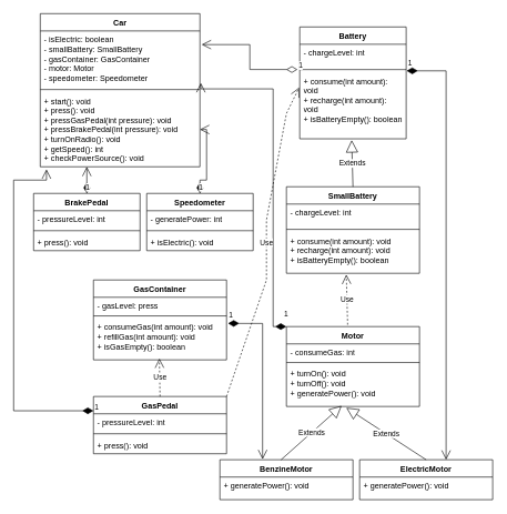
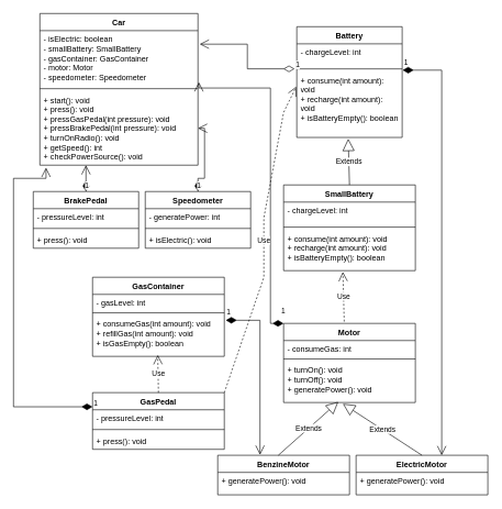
  <mxCell id="0" />
  <mxCell id="1" parent="0" />
  <mxCell id="2" value="Car" style="swimlane;fontStyle=1;align=center;verticalAlign=top;childLayout=stackLayout;horizontal=1;startSize=26;horizontalStack=0;resizeParent=1;resizeParentMax=0;resizeLast=0;collapsible=1;marginBottom=0;whiteSpace=wrap;html=1;" parent="1" vertex="1"><mxGeometry x="60" y="20" width="240" height="230" as="geometry" /></mxCell>
  <mxCell id="3" value="-&amp;nbsp;isElectric: boolean  &lt;br&gt;- smallBattery: SmallBattery&lt;br&gt;- gasContainer: GasContainer&lt;br&gt;- motor: Motor &lt;br&gt;- speedometer: Speedometer" style="text;strokeColor=none;fillColor=none;align=left;verticalAlign=top;spacingLeft=4;spacingRight=4;overflow=hidden;rotatable=0;points=[[0,0.5],[1,0.5]];portConstraint=eastwest;whiteSpace=wrap;html=1;" parent="2" vertex="1"><mxGeometry y="26" width="240" height="84" as="geometry" /></mxCell>
  <mxCell id="4" value="" style="line;strokeWidth=1;fillColor=none;align=left;verticalAlign=middle;spacingTop=-1;spacingLeft=3;spacingRight=3;rotatable=0;labelPosition=right;points=[];portConstraint=eastwest;strokeColor=inherit;" parent="2" vertex="1"><mxGeometry y="110" width="240" height="8" as="geometry" /></mxCell>
  <mxCell id="5" value="+ start(): void  &lt;br&gt;+ press(): void&lt;br&gt;+ pressGasPedal(int pressure): void&lt;br&gt;+ pressBrakePedal(int pressure): void&lt;br&gt;+ turnOnRadio(): void&lt;br&gt;+ getSpeed(): int &lt;br&gt;+ checkPowerSource(): void" style="text;strokeColor=none;fillColor=none;align=left;verticalAlign=top;spacingLeft=4;spacingRight=4;overflow=hidden;rotatable=0;points=[[0,0.5],[1,0.5]];portConstraint=eastwest;whiteSpace=wrap;html=1;" parent="2" vertex="1"><mxGeometry y="118" width="240" height="112" as="geometry" /></mxCell>
  <mxCell id="6" value="Battery" style="swimlane;fontStyle=1;align=center;verticalAlign=top;childLayout=stackLayout;horizontal=1;startSize=26;horizontalStack=0;resizeParent=1;resizeParentMax=0;resizeLast=0;collapsible=1;marginBottom=0;whiteSpace=wrap;html=1;" parent="1" vertex="1"><mxGeometry x="450" y="40" width="160" height="168" as="geometry" /></mxCell>
  <mxCell id="7" value="- chargeLevel: int" style="text;strokeColor=none;fillColor=none;align=left;verticalAlign=top;spacingLeft=4;spacingRight=4;overflow=hidden;rotatable=0;points=[[0,0.5],[1,0.5]];portConstraint=eastwest;whiteSpace=wrap;html=1;" parent="6" vertex="1"><mxGeometry y="26" width="160" height="34" as="geometry" /></mxCell>
  <mxCell id="8" value="" style="line;strokeWidth=1;fillColor=none;align=left;verticalAlign=middle;spacingTop=-1;spacingLeft=3;spacingRight=3;rotatable=0;labelPosition=right;points=[];portConstraint=eastwest;strokeColor=inherit;" parent="6" vertex="1"><mxGeometry y="60" width="160" height="8" as="geometry" /></mxCell>
  <mxCell id="9" value="+ consume(int amount): void&lt;br style=&quot;border-color: var(--border-color);&quot;&gt;+ recharge(int amount): void&lt;br style=&quot;border-color: var(--border-color);&quot;&gt;+ isBatteryEmpty(): boolean" style="text;strokeColor=none;fillColor=none;align=left;verticalAlign=top;spacingLeft=4;spacingRight=4;overflow=hidden;rotatable=0;points=[[0,0.5],[1,0.5]];portConstraint=eastwest;whiteSpace=wrap;html=1;" parent="6" vertex="1"><mxGeometry y="68" width="160" height="100" as="geometry" /></mxCell>
  <mxCell id="10" value="SmallBattery" style="swimlane;fontStyle=1;align=center;verticalAlign=top;childLayout=stackLayout;horizontal=1;startSize=26;horizontalStack=0;resizeParent=1;resizeParentMax=0;resizeLast=0;collapsible=1;marginBottom=0;whiteSpace=wrap;html=1;" parent="1" vertex="1"><mxGeometry x="430" y="280" width="200" height="130" as="geometry" /></mxCell>
  <mxCell id="11" value="- chargeLevel: int" style="text;strokeColor=none;fillColor=none;align=left;verticalAlign=top;spacingLeft=4;spacingRight=4;overflow=hidden;rotatable=0;points=[[0,0.5],[1,0.5]];portConstraint=eastwest;whiteSpace=wrap;html=1;" parent="10" vertex="1"><mxGeometry y="26" width="200" height="34" as="geometry" /></mxCell>
  <mxCell id="12" value="" style="line;strokeWidth=1;fillColor=none;align=left;verticalAlign=middle;spacingTop=-1;spacingLeft=3;spacingRight=3;rotatable=0;labelPosition=right;points=[];portConstraint=eastwest;strokeColor=inherit;" parent="10" vertex="1"><mxGeometry y="60" width="200" height="8" as="geometry" /></mxCell>
  <mxCell id="13" value="+ consume(int amount): void&lt;br style=&quot;border-color: var(--border-color);&quot;&gt;+ recharge(int amount): void&lt;br style=&quot;border-color: var(--border-color);&quot;&gt;+ isBatteryEmpty(): boolean" style="text;strokeColor=none;fillColor=none;align=left;verticalAlign=top;spacingLeft=4;spacingRight=4;overflow=hidden;rotatable=0;points=[[0,0.5],[1,0.5]];portConstraint=eastwest;whiteSpace=wrap;html=1;" parent="10" vertex="1"><mxGeometry y="68" width="200" height="62" as="geometry" /></mxCell>
  <mxCell id="14" value="Extends" style="endArrow=block;endSize=16;endFill=0;html=1;rounded=0;exitX=0.5;exitY=0;exitDx=0;exitDy=0;entryX=0.488;entryY=1.02;entryDx=0;entryDy=0;entryPerimeter=0;" parent="1" source="10" target="9" edge="1"><mxGeometry width="160" relative="1" as="geometry"><mxPoint x="300" y="330" as="sourcePoint" /><mxPoint x="460" y="330" as="targetPoint" /></mxGeometry></mxCell>
  <mxCell id="15" value="Motor" style="swimlane;fontStyle=1;align=center;verticalAlign=top;childLayout=stackLayout;horizontal=1;startSize=26;horizontalStack=0;resizeParent=1;resizeParentMax=0;resizeLast=0;collapsible=1;marginBottom=0;whiteSpace=wrap;html=1;" parent="1" vertex="1"><mxGeometry x="430" y="490" width="200" height="120" as="geometry" /></mxCell>
  <mxCell id="16" value="- consumeGas: int" style="text;strokeColor=none;fillColor=none;align=left;verticalAlign=top;spacingLeft=4;spacingRight=4;overflow=hidden;rotatable=0;points=[[0,0.5],[1,0.5]];portConstraint=eastwest;whiteSpace=wrap;html=1;" parent="15" vertex="1"><mxGeometry y="26" width="200" height="24" as="geometry" /></mxCell>
  <mxCell id="17" value="" style="line;strokeWidth=1;fillColor=none;align=left;verticalAlign=middle;spacingTop=-1;spacingLeft=3;spacingRight=3;rotatable=0;labelPosition=right;points=[];portConstraint=eastwest;strokeColor=inherit;" parent="15" vertex="1"><mxGeometry y="50" width="200" height="8" as="geometry" /></mxCell>
  <mxCell id="18" value="+ turnOn(): void&lt;br style=&quot;border-color: var(--border-color);&quot;&gt;+ turnOff(): void&lt;br style=&quot;border-color: var(--border-color);&quot;&gt;+ generatePower(): void" style="text;strokeColor=none;fillColor=none;align=left;verticalAlign=top;spacingLeft=4;spacingRight=4;overflow=hidden;rotatable=0;points=[[0,0.5],[1,0.5]];portConstraint=eastwest;whiteSpace=wrap;html=1;" parent="15" vertex="1"><mxGeometry y="58" width="200" height="62" as="geometry" /></mxCell>
  <mxCell id="19" value="Use" style="endArrow=open;endSize=12;dashed=1;html=1;rounded=0;exitX=0.46;exitY=-0.023;exitDx=0;exitDy=0;exitPerimeter=0;entryX=0.45;entryY=1.032;entryDx=0;entryDy=0;entryPerimeter=0;" parent="1" source="15" target="13" edge="1"><mxGeometry width="160" relative="1" as="geometry"><mxPoint x="310" y="430" as="sourcePoint" /><mxPoint x="470" y="430" as="targetPoint" /></mxGeometry></mxCell>
  <mxCell id="20" value="GasContainer" style="swimlane;fontStyle=1;align=center;verticalAlign=top;childLayout=stackLayout;horizontal=1;startSize=26;horizontalStack=0;resizeParent=1;resizeParentMax=0;resizeLast=0;collapsible=1;marginBottom=0;whiteSpace=wrap;html=1;" parent="1" vertex="1"><mxGeometry x="140" y="420" width="200" height="120" as="geometry" /></mxCell>
- <mxCell id="21" value="- gasLevel: press" style="text;strokeColor=none;fillColor=none;align=left;verticalAlign=top;spacingLeft=4;spacingRight=4;overflow=hidden;rotatable=0;points=[[0,0.5],[1,0.5]];portConstraint=eastwest;whiteSpace=wrap;html=1;" parent="20" vertex="1"><mxGeometry y="26" width="200" height="24" as="geometry" /></mxCell>
+ <mxCell id="21" value="- gasLevel: int" style="text;strokeColor=none;fillColor=none;align=left;verticalAlign=top;spacingLeft=4;spacingRight=4;overflow=hidden;rotatable=0;points=[[0,0.5],[1,0.5]];portConstraint=eastwest;whiteSpace=wrap;html=1;" parent="20" vertex="1"><mxGeometry y="26" width="200" height="24" as="geometry" /></mxCell>
  <mxCell id="22" value="" style="line;strokeWidth=1;fillColor=none;align=left;verticalAlign=middle;spacingTop=-1;spacingLeft=3;spacingRight=3;rotatable=0;labelPosition=right;points=[];portConstraint=eastwest;strokeColor=inherit;" parent="20" vertex="1"><mxGeometry y="50" width="200" height="8" as="geometry" /></mxCell>
  <mxCell id="23" value="+ consumeGas(int amount): void&lt;br style=&quot;border-color: var(--border-color);&quot;&gt;+ refillGas(int amount): void&lt;br style=&quot;border-color: var(--border-color);&quot;&gt;+ isGasEmpty(): boolean" style="text;strokeColor=none;fillColor=none;align=left;verticalAlign=top;spacingLeft=4;spacingRight=4;overflow=hidden;rotatable=0;points=[[0,0.5],[1,0.5]];portConstraint=eastwest;whiteSpace=wrap;html=1;" parent="20" vertex="1"><mxGeometry y="58" width="200" height="62" as="geometry" /></mxCell>
  <mxCell id="24" value="GasPedal" style="swimlane;fontStyle=1;align=center;verticalAlign=top;childLayout=stackLayout;horizontal=1;startSize=26;horizontalStack=0;resizeParent=1;resizeParentMax=0;resizeLast=0;collapsible=1;marginBottom=0;whiteSpace=wrap;html=1;" parent="1" vertex="1"><mxGeometry x="140" y="595" width="200" height="86" as="geometry" /></mxCell>
  <mxCell id="25" value="- pressureLevel: int" style="text;strokeColor=none;fillColor=none;align=left;verticalAlign=top;spacingLeft=4;spacingRight=4;overflow=hidden;rotatable=0;points=[[0,0.5],[1,0.5]];portConstraint=eastwest;whiteSpace=wrap;html=1;" parent="24" vertex="1"><mxGeometry y="26" width="200" height="26" as="geometry" /></mxCell>
  <mxCell id="26" value="" style="line;strokeWidth=1;fillColor=none;align=left;verticalAlign=middle;spacingTop=-1;spacingLeft=3;spacingRight=3;rotatable=0;labelPosition=right;points=[];portConstraint=eastwest;strokeColor=inherit;" parent="24" vertex="1"><mxGeometry y="52" width="200" height="8" as="geometry" /></mxCell>
  <mxCell id="27" value="+ press(): void" style="text;strokeColor=none;fillColor=none;align=left;verticalAlign=top;spacingLeft=4;spacingRight=4;overflow=hidden;rotatable=0;points=[[0,0.5],[1,0.5]];portConstraint=eastwest;whiteSpace=wrap;html=1;" parent="24" vertex="1"><mxGeometry y="60" width="200" height="26" as="geometry" /></mxCell>
  <mxCell id="28" value="Use" style="endArrow=open;endSize=12;dashed=1;html=1;rounded=0;exitX=0.5;exitY=0;exitDx=0;exitDy=0;entryX=0.495;entryY=0.968;entryDx=0;entryDy=0;entryPerimeter=0;" parent="1" source="24" target="23" edge="1"><mxGeometry width="160" relative="1" as="geometry"><mxPoint x="310" y="430" as="sourcePoint" /><mxPoint x="470" y="430" as="targetPoint" /></mxGeometry></mxCell>
  <mxCell id="29" value="BenzineMotor" style="swimlane;fontStyle=1;align=center;verticalAlign=top;childLayout=stackLayout;horizontal=1;startSize=26;horizontalStack=0;resizeParent=1;resizeParentMax=0;resizeLast=0;collapsible=1;marginBottom=0;whiteSpace=wrap;html=1;" parent="1" vertex="1"><mxGeometry x="330" y="690" width="200" height="60" as="geometry" /></mxCell>
  <mxCell id="30" value="+ generatePower(): void&lt;span style=&quot;white-space: pre;&quot;&gt;&#09;&lt;/span&gt;" style="text;strokeColor=none;fillColor=none;align=left;verticalAlign=top;spacingLeft=4;spacingRight=4;overflow=hidden;rotatable=0;points=[[0,0.5],[1,0.5]];portConstraint=eastwest;whiteSpace=wrap;html=1;" parent="29" vertex="1"><mxGeometry y="26" width="200" height="34" as="geometry" /></mxCell>
  <mxCell id="31" value="ElectricMotor" style="swimlane;fontStyle=1;align=center;verticalAlign=top;childLayout=stackLayout;horizontal=1;startSize=26;horizontalStack=0;resizeParent=1;resizeParentMax=0;resizeLast=0;collapsible=1;marginBottom=0;whiteSpace=wrap;html=1;" parent="1" vertex="1"><mxGeometry x="540" y="690" width="200" height="60" as="geometry" /></mxCell>
  <mxCell id="32" value="+ generatePower(): void" style="text;strokeColor=none;fillColor=none;align=left;verticalAlign=top;spacingLeft=4;spacingRight=4;overflow=hidden;rotatable=0;points=[[0,0.5],[1,0.5]];portConstraint=eastwest;whiteSpace=wrap;html=1;" parent="31" vertex="1"><mxGeometry y="26" width="200" height="34" as="geometry" /></mxCell>
  <mxCell id="33" value="Extends" style="endArrow=block;endSize=16;endFill=0;html=1;rounded=0;exitX=0.46;exitY=0;exitDx=0;exitDy=0;exitPerimeter=0;entryX=0.415;entryY=0.984;entryDx=0;entryDy=0;entryPerimeter=0;" parent="1" source="29" target="18" edge="1"><mxGeometry width="160" relative="1" as="geometry"><mxPoint x="310" y="580" as="sourcePoint" /><mxPoint x="470" y="580" as="targetPoint" /></mxGeometry></mxCell>
  <mxCell id="34" value="Extends" style="endArrow=block;endSize=16;endFill=0;html=1;rounded=0;exitX=0.5;exitY=0;exitDx=0;exitDy=0;entryX=0.45;entryY=1.032;entryDx=0;entryDy=0;entryPerimeter=0;" parent="1" source="31" target="18" edge="1"><mxGeometry width="160" relative="1" as="geometry"><mxPoint x="432" y="673" as="sourcePoint" /><mxPoint x="523" y="619" as="targetPoint" /></mxGeometry></mxCell>
  <mxCell id="35" value="BrakePedal" style="swimlane;fontStyle=1;align=center;verticalAlign=top;childLayout=stackLayout;horizontal=1;startSize=26;horizontalStack=0;resizeParent=1;resizeParentMax=0;resizeLast=0;collapsible=1;marginBottom=0;whiteSpace=wrap;html=1;" parent="1" vertex="1"><mxGeometry x="50" y="290" width="160" height="86" as="geometry" /></mxCell>
  <mxCell id="36" value="-&amp;nbsp;pressureLevel: int&lt;span style=&quot;white-space: pre;&quot;&gt;&#09;&lt;/span&gt;" style="text;strokeColor=none;fillColor=none;align=left;verticalAlign=top;spacingLeft=4;spacingRight=4;overflow=hidden;rotatable=0;points=[[0,0.5],[1,0.5]];portConstraint=eastwest;whiteSpace=wrap;html=1;" parent="35" vertex="1"><mxGeometry y="26" width="160" height="26" as="geometry" /></mxCell>
  <mxCell id="37" value="" style="line;strokeWidth=1;fillColor=none;align=left;verticalAlign=middle;spacingTop=-1;spacingLeft=3;spacingRight=3;rotatable=0;labelPosition=right;points=[];portConstraint=eastwest;strokeColor=inherit;" parent="35" vertex="1"><mxGeometry y="52" width="160" height="8" as="geometry" /></mxCell>
  <mxCell id="38" value="+ press(): void" style="text;strokeColor=none;fillColor=none;align=left;verticalAlign=top;spacingLeft=4;spacingRight=4;overflow=hidden;rotatable=0;points=[[0,0.5],[1,0.5]];portConstraint=eastwest;whiteSpace=wrap;html=1;" parent="35" vertex="1"><mxGeometry y="60" width="160" height="26" as="geometry" /></mxCell>
  <mxCell id="39" value="Speedometer" style="swimlane;fontStyle=1;align=center;verticalAlign=top;childLayout=stackLayout;horizontal=1;startSize=26;horizontalStack=0;resizeParent=1;resizeParentMax=0;resizeLast=0;collapsible=1;marginBottom=0;whiteSpace=wrap;html=1;" parent="1" vertex="1"><mxGeometry x="220" y="290" width="160" height="86" as="geometry" /></mxCell>
  <mxCell id="40" value="- generatePower: int" style="text;strokeColor=none;fillColor=none;align=left;verticalAlign=top;spacingLeft=4;spacingRight=4;overflow=hidden;rotatable=0;points=[[0,0.5],[1,0.5]];portConstraint=eastwest;whiteSpace=wrap;html=1;" parent="39" vertex="1"><mxGeometry y="26" width="160" height="26" as="geometry" /></mxCell>
  <mxCell id="41" value="" style="line;strokeWidth=1;fillColor=none;align=left;verticalAlign=middle;spacingTop=-1;spacingLeft=3;spacingRight=3;rotatable=0;labelPosition=right;points=[];portConstraint=eastwest;strokeColor=inherit;" parent="39" vertex="1"><mxGeometry y="52" width="160" height="8" as="geometry" /></mxCell>
  <mxCell id="42" value="+ isElectric(): void" style="text;strokeColor=none;fillColor=none;align=left;verticalAlign=top;spacingLeft=4;spacingRight=4;overflow=hidden;rotatable=0;points=[[0,0.5],[1,0.5]];portConstraint=eastwest;whiteSpace=wrap;html=1;" parent="39" vertex="1"><mxGeometry y="60" width="160" height="26" as="geometry" /></mxCell>
  <mxCell id="43" value="1" style="endArrow=open;html=1;endSize=12;startArrow=diamondThin;startSize=14;startFill=0;edgeStyle=orthogonalEdgeStyle;align=left;verticalAlign=bottom;rounded=0;entryX=1.011;entryY=0.244;entryDx=0;entryDy=0;entryPerimeter=0;exitX=-0.021;exitY=-0.041;exitDx=0;exitDy=0;exitPerimeter=0;" parent="1" source="9" target="3" edge="1"><mxGeometry x="-1" y="3" relative="1" as="geometry"><mxPoint x="380" y="140" as="sourcePoint" /><mxPoint x="540" y="140" as="targetPoint" /></mxGeometry></mxCell>
  <mxCell id="44" value="1" style="endArrow=open;html=1;endSize=12;startArrow=diamondThin;startSize=14;startFill=1;edgeStyle=orthogonalEdgeStyle;align=left;verticalAlign=bottom;rounded=0;exitX=1.004;exitY=-0.021;exitDx=0;exitDy=0;exitPerimeter=0;" parent="1" source="9" target="31" edge="1"><mxGeometry x="-1" y="3" relative="1" as="geometry"><mxPoint x="430" y="520" as="sourcePoint" /><mxPoint x="590" y="520" as="targetPoint" /><Array as="points"><mxPoint x="670" y="106" /></Array></mxGeometry></mxCell>
  <mxCell id="45" value="1" style="endArrow=open;html=1;endSize=12;startArrow=diamondThin;startSize=14;startFill=1;edgeStyle=orthogonalEdgeStyle;align=left;verticalAlign=bottom;rounded=0;exitX=0.5;exitY=0;exitDx=0;exitDy=0;" parent="1" source="35" target="5" edge="1"><mxGeometry x="-1" y="3" relative="1" as="geometry"><mxPoint x="170" y="360" as="sourcePoint" /><mxPoint x="590" y="520" as="targetPoint" /><Array as="points"><mxPoint x="160" y="250" /><mxPoint x="160" y="250" /></Array></mxGeometry></mxCell>
  <mxCell id="46" value="1" style="endArrow=open;html=1;endSize=12;startArrow=diamondThin;startSize=14;startFill=1;edgeStyle=orthogonalEdgeStyle;align=left;verticalAlign=bottom;rounded=0;exitX=0.5;exitY=0;exitDx=0;exitDy=0;entryX=1;entryY=0.5;entryDx=0;entryDy=0;" parent="1" source="39" target="5" edge="1"><mxGeometry x="-1" y="3" relative="1" as="geometry"><mxPoint x="80" y="400" as="sourcePoint" /><mxPoint x="120" y="319" as="targetPoint" /></mxGeometry></mxCell>
  <mxCell id="47" value="1" style="endArrow=open;html=1;endSize=12;startArrow=diamondThin;startSize=14;startFill=1;edgeStyle=orthogonalEdgeStyle;align=left;verticalAlign=bottom;rounded=0;exitX=0;exitY=0;exitDx=0;exitDy=0;entryX=1.006;entryY=0.93;entryDx=0;entryDy=0;entryPerimeter=0;" parent="1" source="15" target="3" edge="1"><mxGeometry x="-0.98" y="-10" relative="1" as="geometry"><mxPoint x="621" y="116" as="sourcePoint" /><mxPoint x="680" y="673" as="targetPoint" /><Array as="points"><mxPoint x="410" y="490" /><mxPoint x="410" y="133" /><mxPoint x="301" y="133" /></Array><mxPoint as="offset" /></mxGeometry></mxCell>
  <mxCell id="48" value="1" style="endArrow=open;html=1;endSize=12;startArrow=diamondThin;startSize=14;startFill=1;edgeStyle=orthogonalEdgeStyle;align=left;verticalAlign=bottom;rounded=0;exitX=0;exitY=0.25;exitDx=0;exitDy=0;entryX=0.039;entryY=1.034;entryDx=0;entryDy=0;entryPerimeter=0;" parent="1" source="24" target="5" edge="1"><mxGeometry x="-1" y="3" relative="1" as="geometry"><mxPoint x="147" y="491" as="sourcePoint" /><mxPoint x="70" y="146" as="targetPoint" /><Array as="points"><mxPoint x="20" y="617" /><mxPoint x="20" y="270" /><mxPoint x="69" y="270" /></Array></mxGeometry></mxCell>
  <mxCell id="49" value="1" style="endArrow=open;html=1;endSize=12;startArrow=diamondThin;startSize=14;startFill=1;edgeStyle=orthogonalEdgeStyle;align=left;verticalAlign=bottom;rounded=0;exitX=1.011;exitY=0.117;exitDx=0;exitDy=0;exitPerimeter=0;entryX=0.321;entryY=-0.012;entryDx=0;entryDy=0;entryPerimeter=0;" parent="1" source="23" target="29" edge="1"><mxGeometry x="-1" y="3" relative="1" as="geometry"><mxPoint x="300" y="430" as="sourcePoint" /><mxPoint x="460" y="430" as="targetPoint" /></mxGeometry></mxCell>
  <mxCell id="50" value="Use" style="endArrow=open;endSize=12;dashed=1;html=1;rounded=0;exitX=1;exitY=0;exitDx=0;exitDy=0;entryX=-0.005;entryY=0.229;entryDx=0;entryDy=0;entryPerimeter=0;" parent="1" source="24" target="9" edge="1"><mxGeometry width="160" relative="1" as="geometry"><mxPoint x="300" y="430" as="sourcePoint" /><mxPoint x="460" y="430" as="targetPoint" /><Array as="points"><mxPoint x="400" y="420" /><mxPoint x="400" y="330" /><mxPoint x="430" y="170" /></Array></mxGeometry></mxCell>
